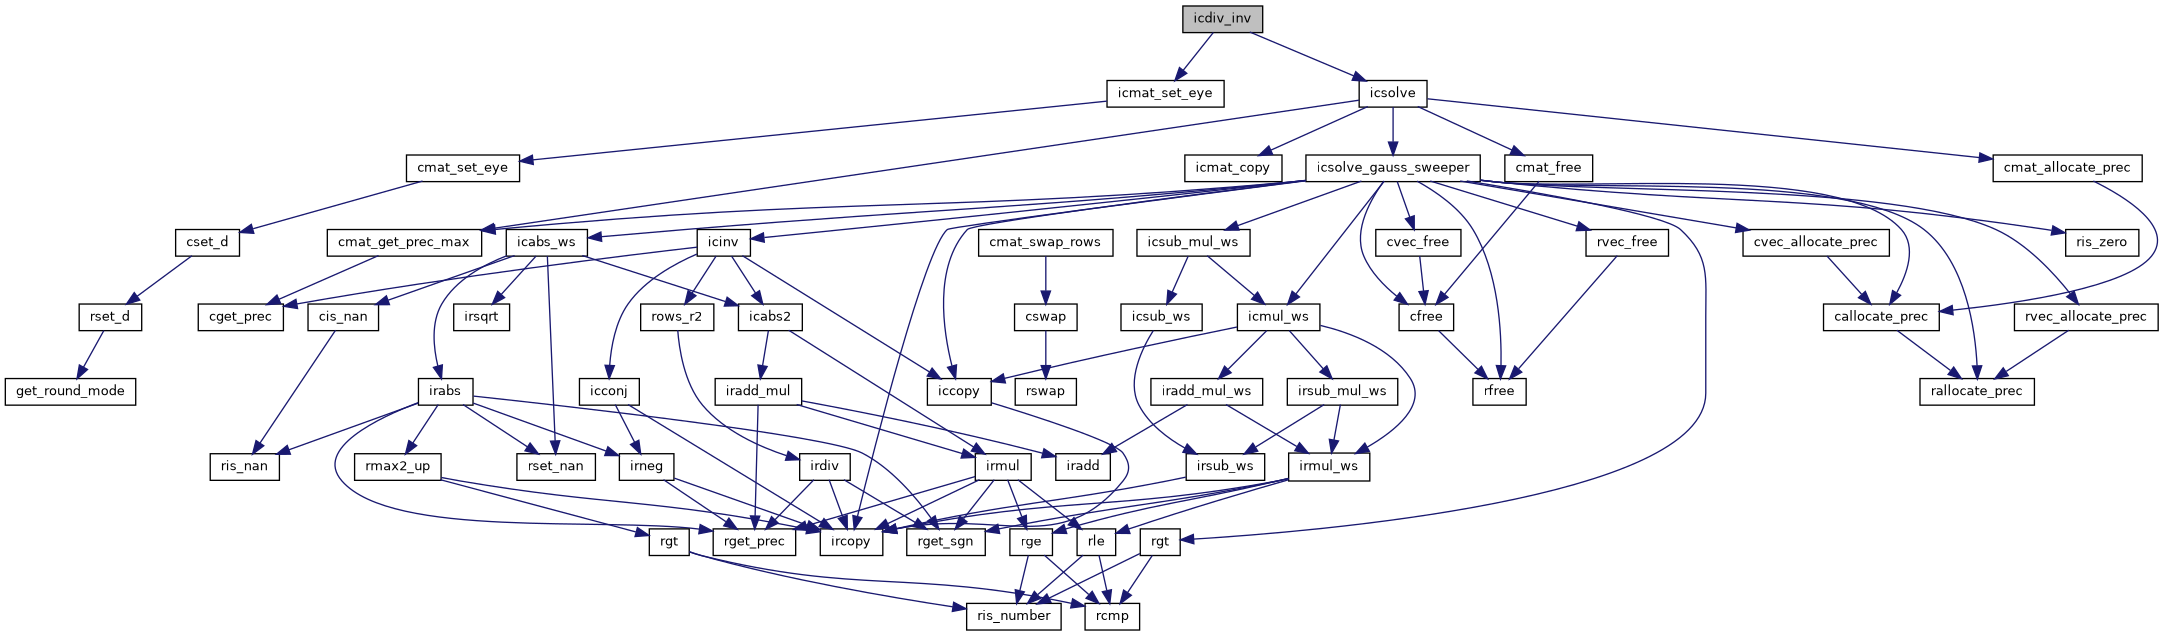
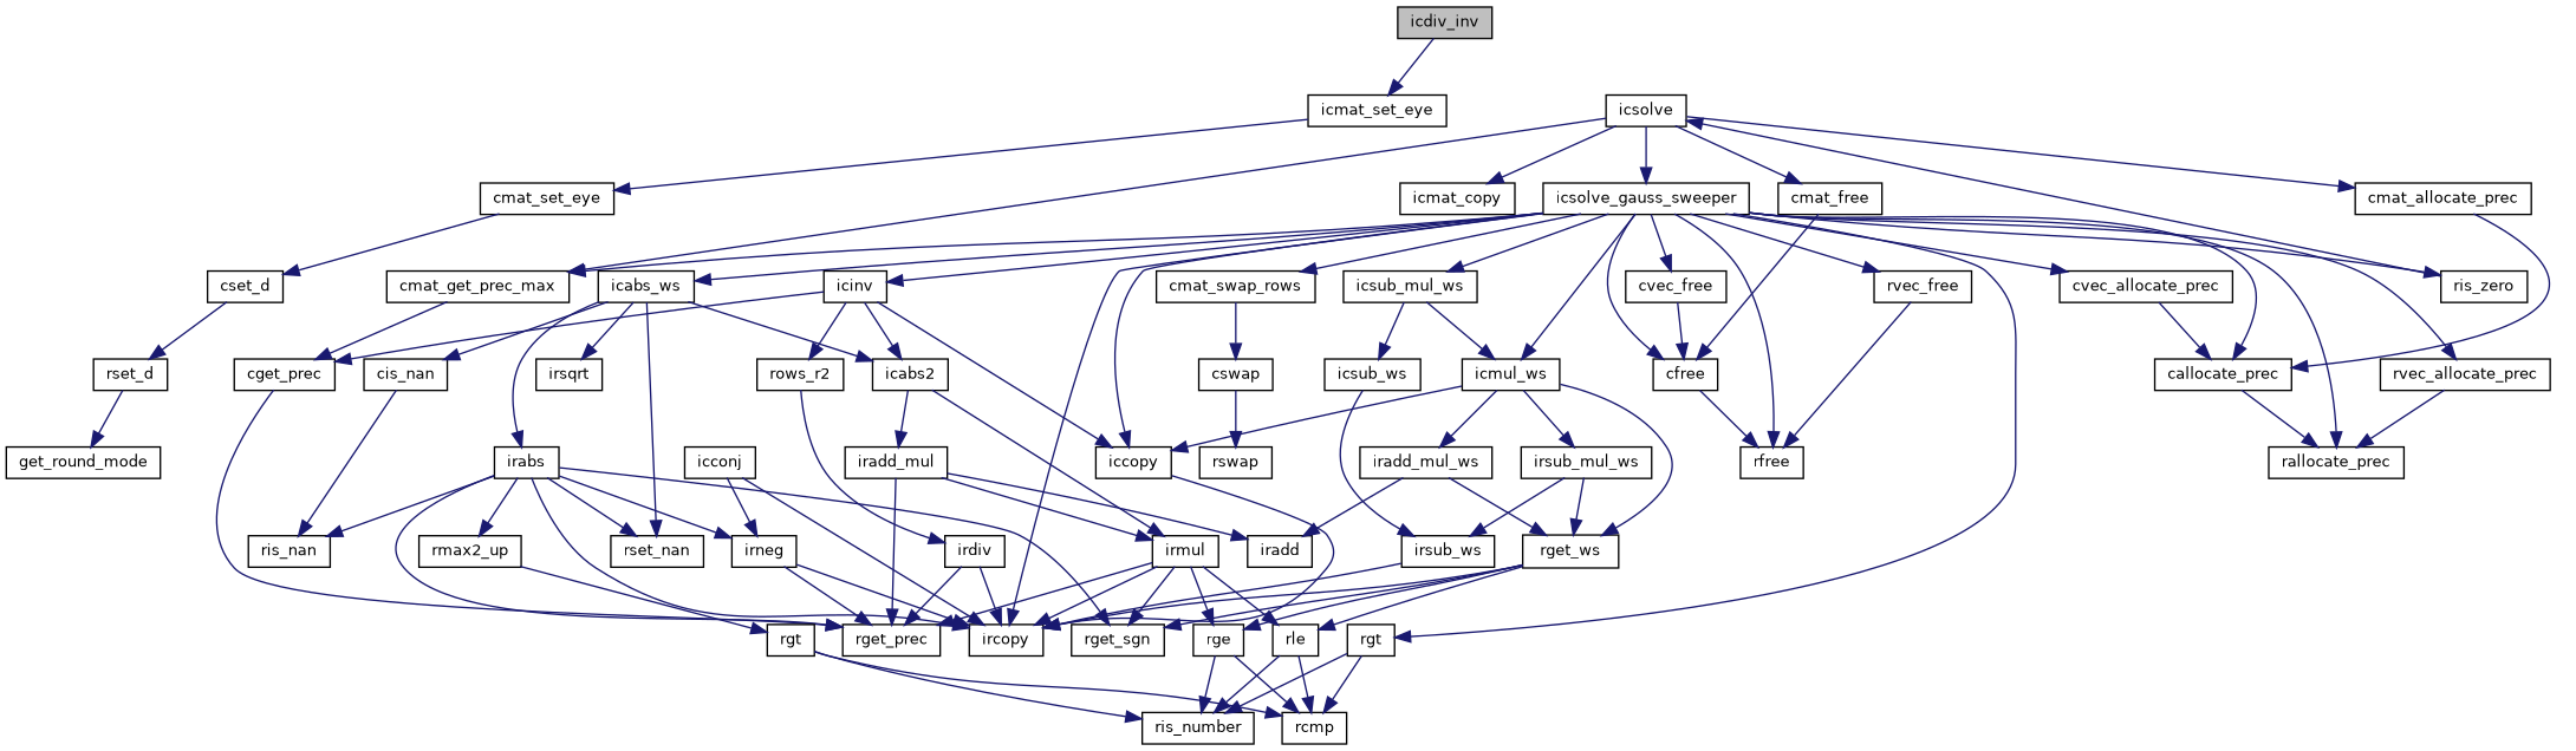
  digraph {
    rankdir=TB
    node [color=black fillcolor=white fontname=Helvetica fontsize=10 shape=record style=filled]
    edge [color=midnightblue fontname=Helvetica fontsize=10 labelfontname=Helvetica labelfontsize=10 style=solid]
    n1 [fillcolor=grey75 fontcolor=black height=0.2 label=icdiv_inv width=0.4]
    n2 [height=0.2 label=icmat_set_eye width=0.4]
    n3 [height=0.2 label=icsolve width=0.4]
    n4 [height=0.2 label=cmat_set_eye width=0.4]
    n5 [height=0.2 label=cmat_get_prec_max width=0.4]
    n6 [height=0.2 label=cmat_allocate_prec width=0.4]
    n7 [height=0.2 label=icmat_copy width=0.4]
    n8 [height=0.2 label=icsolve_gauss_sweeper width=0.4]
    n9 [height=0.2 label=cmat_free width=0.4]
    n10 [height=0.2 label=cset_d width=0.4]
    n11 [height=0.2 label=rset_d width=0.4]
    n12 [height=0.2 label=get_round_mode width=0.4]
    n13 [height=0.2 label=cget_prec width=0.4]
    n14 [height=0.2 label=callocate_prec width=0.4]
    n15 [height=0.2 label=rallocate_prec width=0.4]
    n16 [height=0.2 label=iccopy width=0.4]
    n17 [height=0.2 label=ircopy width=0.4]
    n18 [height=0.2 label=rvec_allocate_prec width=0.4]
    n19 [height=0.2 label=cvec_allocate_prec width=0.4]
    n20 [height=0.2 label=icabs_ws width=0.4]
    n21 [height=0.2 label=rgt width=0.4]
    n22 [height=0.2 label=ris_zero width=0.4]
    n23 [height=0.2 label=cmat_swap_rows width=0.4]
    n24 [height=0.2 label=icinv width=0.4]
    n25 [height=0.2 label=icmul_ws width=0.4]
    n26 [height=0.2 label=icsub_mul_ws width=0.4]
    n27 [height=0.2 label=cfree width=0.4]
    n28 [height=0.2 label=rfree width=0.4]
    n29 [height=0.2 label=rvec_free width=0.4]
    n30 [height=0.2 label=cvec_free width=0.4]
    n31 [height=0.2 label=rget_prec width=0.4]
    n32 [height=0.2 label=cis_nan width=0.4]
    n33 [height=0.2 label=rset_nan width=0.4]
    n34 [height=0.2 label=irabs width=0.4]
    n35 [height=0.2 label=icabs2 width=0.4]
    n36 [height=0.2 label=irsqrt width=0.4]
    n37 [height=0.2 label=ris_number width=0.4]
    n38 [height=0.2 label=rcmp width=0.4]
    n39 [height=0.2 label=cswap width=0.4]
    n40 [height=0.2 label=icconj width=0.4]
    n41 [height=0.2 label=rows_r2 width=0.4]
-   n42 [height=0.2 label=irmul_ws width=0.4]
+   n42 [height=0.2 label=rget_ws width=0.4]
    n43 [height=0.2 label=irsub_mul_ws width=0.4]
    n44 [height=0.2 label=iradd_mul_ws width=0.4]
    n45 [height=0.2 label=icsub_ws width=0.4]
    n46 [height=0.2 label=ris_nan width=0.4]
    n47 [height=0.2 label=rget_sgn width=0.4]
    n48 [height=0.2 label=irneg width=0.4]
    n49 [height=0.2 label=rmax2_up width=0.4]
    n50 [height=0.2 label=irmul width=0.4]
    n51 [height=0.2 label=iradd_mul width=0.4]
    n52 [height=0.2 label=rgt width=0.4]
    n53 [height=0.2 label=rle width=0.4]
    n54 [height=0.2 label=rge width=0.4]
    n55 [height=0.2 label=iradd width=0.4]
    n56 [height=0.2 label=rswap width=0.4]
    n57 [height=0.2 label=irdiv width=0.4]
    n58 [height=0.2 label=irsub_ws width=0.4]
    n1 -> n2
-   n1 -> n3
+   n22 -> n3
    n2 -> n4
    n3 -> n5
    n3 -> n6
    n3 -> n7
    n3 -> n8
    n3 -> n9
    n4 -> n10
    n5 -> n13
    n6 -> n14
    n8 -> n5
    n8 -> n14
    n8 -> n15
    n8 -> n16
    n8 -> n17
    n8 -> n18
    n8 -> n19
    n8 -> n20
    n8 -> n21
    n8 -> n22
+   n8 -> n23
    n8 -> n24
    n8 -> n25
    n8 -> n26
    n8 -> n27
    n8 -> n28
    n8 -> n29
    n8 -> n30
    n9 -> n27
    n10 -> n11
    n11 -> n12
+   n13 -> n31
    n14 -> n15
    n16 -> n17
    n18 -> n15
    n19 -> n14
    n20 -> n32
    n20 -> n33
    n20 -> n34
    n20 -> n35
    n20 -> n36
    n21 -> n37
    n21 -> n38
    n23 -> n39
    n24 -> n13
    n24 -> n16
    n24 -> n35
-   n24 -> n40
    n24 -> n41
    n25 -> n16
    n25 -> n42
    n25 -> n43
    n25 -> n44
    n26 -> n25
    n26 -> n45
    n27 -> n28
    n29 -> n28
    n30 -> n27
    n32 -> n46
-   n49 -> n17
+   n34 -> n17
    n34 -> n31
    n34 -> n33
    n34 -> n46
    n34 -> n47
    n34 -> n48
    n34 -> n49
    n35 -> n50
    n35 -> n51
    n39 -> n56
    n40 -> n17
    n40 -> n48
    n41 -> n57
    n42 -> n17
    n42 -> n47
    n42 -> n53
    n42 -> n54
    n43 -> n42
    n43 -> n58
    n44 -> n42
    n44 -> n55
    n45 -> n58
    n48 -> n17
    n48 -> n31
    n49 -> n52
    n50 -> n17
    n50 -> n31
    n50 -> n47
    n50 -> n53
    n50 -> n54
    n51 -> n31
    n51 -> n50
    n51 -> n55
    n52 -> n37
    n52 -> n38
    n53 -> n37
    n53 -> n38
    n54 -> n37
    n54 -> n38
    n57 -> n17
    n57 -> n31
-   n57 -> n47
    n58 -> n17
  }
